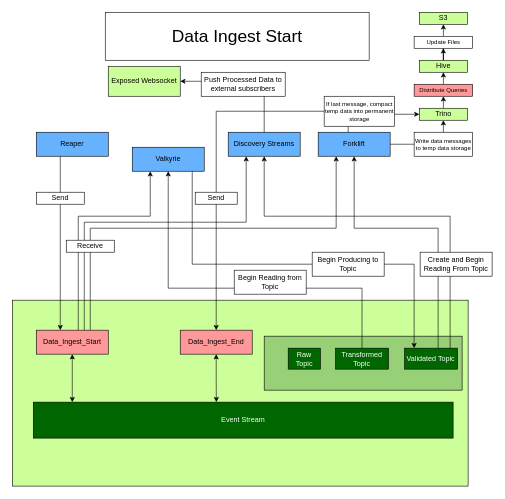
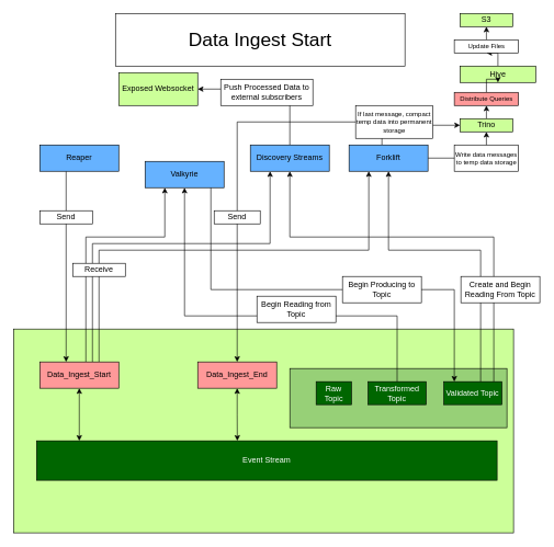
  <mxCell id="0" />
  <mxCell id="1" parent="0" />
  <mxCell id="2" value="" style="rounded=0;whiteSpace=wrap;html=1;fillColor=#CCFF99;" parent="1" vertex="1"><mxGeometry x="20" y="500" width="760" height="310" as="geometry" /></mxCell>
  <mxCell id="3" value="&lt;font color=&quot;#ffffff&quot;&gt;Event Stream&lt;/font&gt;" style="rounded=0;whiteSpace=wrap;html=1;fillColor=#006600;" parent="1" vertex="1"><mxGeometry x="55" y="670" width="700" height="60" as="geometry" /></mxCell>
  <mxCell id="4" value="" style="group" parent="1" vertex="1" connectable="0"><mxGeometry x="440" y="560" width="330" height="95" as="geometry" /></mxCell>
  <mxCell id="5" value="" style="rounded=0;whiteSpace=wrap;html=1;fillColor=#97D077;" parent="4" vertex="1"><mxGeometry width="330" height="90" as="geometry" /></mxCell>
  <mxCell id="6" value="&lt;font color=&quot;#ffffff&quot;&gt;Raw Topic&lt;/font&gt;" style="rounded=0;whiteSpace=wrap;html=1;fillColor=#006600;" parent="4" vertex="1"><mxGeometry x="39.999" y="20" width="53.721" height="35" as="geometry" /></mxCell>
  <mxCell id="7" value="&lt;font color=&quot;#ffffff&quot;&gt;Transformed Topic&lt;/font&gt;" style="rounded=0;whiteSpace=wrap;html=1;fillColor=#006600;" parent="4" vertex="1"><mxGeometry x="118.953" y="20" width="88.256" height="35" as="geometry" /></mxCell>
  <mxCell id="8" value="&lt;font color=&quot;#ffffff&quot;&gt;Validated Topic&lt;/font&gt;" style="rounded=0;whiteSpace=wrap;html=1;fillColor=#006600;" parent="4" vertex="1"><mxGeometry x="234.07" y="20" width="88.256" height="35" as="geometry" /></mxCell>
  <mxCell id="9" style="edgeStyle=orthogonalEdgeStyle;rounded=0;orthogonalLoop=1;jettySize=auto;html=1;startArrow=classic;startFill=1;" parent="1" target="3" edge="1"><mxGeometry relative="1" as="geometry"><Array as="points"><mxPoint x="100" y="670" /><mxPoint x="100" y="670" /></Array><mxPoint x="120" y="590" as="sourcePoint" /></mxGeometry></mxCell>
  <mxCell id="10" value="Data Ingest Start" style="rounded=0;whiteSpace=wrap;html=1;fontSize=29;" parent="1" vertex="1"><mxGeometry x="175" y="20" width="440" height="80" as="geometry" /></mxCell>
  <mxCell id="11" style="edgeStyle=orthogonalEdgeStyle;rounded=0;orthogonalLoop=1;jettySize=auto;html=1;entryX=0.25;entryY=1;entryDx=0;entryDy=0;" edge="1" parent="1" source="14" target="27"><mxGeometry relative="1" as="geometry"><Array as="points"><mxPoint x="130" y="360" /><mxPoint x="250" y="360" /></Array></mxGeometry></mxCell>
  <mxCell id="12" style="edgeStyle=orthogonalEdgeStyle;rounded=0;orthogonalLoop=1;jettySize=auto;html=1;entryX=0.25;entryY=1;entryDx=0;entryDy=0;" edge="1" parent="1" source="14" target="21"><mxGeometry relative="1" as="geometry"><Array as="points"><mxPoint x="150" y="380" /><mxPoint x="560" y="380" /></Array></mxGeometry></mxCell>
  <mxCell id="13" style="edgeStyle=orthogonalEdgeStyle;rounded=0;orthogonalLoop=1;jettySize=auto;html=1;entryX=0.25;entryY=1;entryDx=0;entryDy=0;" edge="1" parent="1" source="14" target="24"><mxGeometry relative="1" as="geometry"><Array as="points"><mxPoint x="140" y="370" /><mxPoint x="410" y="370" /></Array></mxGeometry></mxCell>
  <mxCell id="14" value="Data_Ingest_Start" style="rounded=0;whiteSpace=wrap;html=1;fillColor=#FF9999;" parent="1" vertex="1"><mxGeometry x="60" y="550" width="120" height="40" as="geometry" /></mxCell>
  <mxCell id="15" style="edgeStyle=orthogonalEdgeStyle;rounded=0;orthogonalLoop=1;jettySize=auto;html=1;" edge="1" parent="1" source="16"><mxGeometry relative="1" as="geometry"><mxPoint x="100" y="550" as="targetPoint" /><Array as="points"><mxPoint x="100" y="550" /></Array></mxGeometry></mxCell>
  <mxCell id="16" value="Reaper" style="rounded=0;whiteSpace=wrap;html=1;fillColor=#66B2FF;movable=1;resizable=1;rotatable=1;deletable=1;editable=1;locked=0;connectable=1;" parent="1" vertex="1"><mxGeometry x="60" y="220" width="120" height="40" as="geometry" /></mxCell>
  <mxCell id="17" value="Send" style="rounded=0;whiteSpace=wrap;html=1;" vertex="1" parent="1"><mxGeometry x="60" y="320" width="80" height="20" as="geometry" /></mxCell>
  <mxCell id="18" style="edgeStyle=orthogonalEdgeStyle;rounded=0;orthogonalLoop=1;jettySize=auto;html=1;startArrow=classic;startFill=1;endArrow=none;endFill=0;" edge="1" parent="1" source="21"><mxGeometry relative="1" as="geometry"><mxPoint x="730" y="580" as="targetPoint" /><Array as="points"><mxPoint x="590" y="380" /><mxPoint x="730" y="380" /></Array></mxGeometry></mxCell>
  <mxCell id="19" style="edgeStyle=orthogonalEdgeStyle;rounded=0;orthogonalLoop=1;jettySize=auto;html=1;entryX=0.5;entryY=1;entryDx=0;entryDy=0;" edge="1" parent="1" source="21" target="35"><mxGeometry relative="1" as="geometry" /></mxCell>
  <mxCell id="20" style="edgeStyle=orthogonalEdgeStyle;rounded=0;orthogonalLoop=1;jettySize=auto;html=1;entryX=0;entryY=0.5;entryDx=0;entryDy=0;" edge="1" parent="1" source="21" target="35"><mxGeometry relative="1" as="geometry"><Array as="points"><mxPoint x="580" y="190" /></Array></mxGeometry></mxCell>
  <mxCell id="21" value="Forklift" style="rounded=0;whiteSpace=wrap;html=1;fillColor=#66B2FF;movable=1;resizable=1;rotatable=1;deletable=1;editable=1;locked=0;connectable=1;" vertex="1" parent="1"><mxGeometry x="530" y="220" width="120" height="40" as="geometry" /></mxCell>
  <mxCell id="22" style="edgeStyle=orthogonalEdgeStyle;rounded=0;orthogonalLoop=1;jettySize=auto;html=1;startArrow=classic;startFill=1;endArrow=none;endFill=0;" edge="1" parent="1" source="24"><mxGeometry relative="1" as="geometry"><mxPoint x="750" y="580" as="targetPoint" /><Array as="points"><mxPoint x="440" y="360" /><mxPoint x="750" y="360" /></Array></mxGeometry></mxCell>
  <mxCell id="23" style="edgeStyle=orthogonalEdgeStyle;rounded=0;orthogonalLoop=1;jettySize=auto;html=1;entryX=1;entryY=0.5;entryDx=0;entryDy=0;" edge="1" parent="1" source="24" target="30"><mxGeometry relative="1" as="geometry"><Array as="points"><mxPoint x="440" y="135" /></Array></mxGeometry></mxCell>
  <mxCell id="24" value="Discovery Streams" style="rounded=0;whiteSpace=wrap;html=1;fillColor=#66B2FF;movable=1;resizable=1;rotatable=1;deletable=1;editable=1;locked=0;connectable=1;" vertex="1" parent="1"><mxGeometry x="380" y="220" width="120" height="40" as="geometry" /></mxCell>
  <mxCell id="25" style="edgeStyle=orthogonalEdgeStyle;rounded=0;orthogonalLoop=1;jettySize=auto;html=1;" edge="1" parent="1" source="27"><mxGeometry relative="1" as="geometry"><mxPoint x="690" y="580" as="targetPoint" /><Array as="points"><mxPoint x="320" y="440" /><mxPoint x="690" y="440" /><mxPoint x="690" y="580" /></Array></mxGeometry></mxCell>
  <mxCell id="26" style="edgeStyle=orthogonalEdgeStyle;rounded=0;orthogonalLoop=1;jettySize=auto;html=1;entryX=0.5;entryY=0;entryDx=0;entryDy=0;startArrow=classic;startFill=1;endArrow=none;endFill=0;" edge="1" parent="1" source="27" target="7"><mxGeometry relative="1" as="geometry"><Array as="points"><mxPoint x="280" y="480" /><mxPoint x="603" y="480" /></Array></mxGeometry></mxCell>
  <mxCell id="27" value="Valkyrie" style="rounded=0;whiteSpace=wrap;html=1;fillColor=#66B2FF;movable=1;resizable=1;rotatable=1;deletable=1;editable=1;locked=0;connectable=1;" vertex="1" parent="1"><mxGeometry x="220" y="245" width="120" height="40" as="geometry" /></mxCell>
  <mxCell id="28" value="Receive" style="rounded=0;whiteSpace=wrap;html=1;" vertex="1" parent="1"><mxGeometry x="110" y="400" width="80" height="20" as="geometry" /></mxCell>
  <mxCell id="29" value="Create and Begin Reading From Topic" style="rounded=0;whiteSpace=wrap;html=1;" vertex="1" parent="1"><mxGeometry x="700" y="420" width="120" height="40" as="geometry" /></mxCell>
  <mxCell id="30" value="Exposed Websocket" style="rounded=0;whiteSpace=wrap;html=1;fillColor=#CCFF99;" vertex="1" parent="1"><mxGeometry x="180" y="110" width="120" height="50" as="geometry" /></mxCell>
  <mxCell id="31" value="Push Processed Data to external subscribers" style="rounded=0;whiteSpace=wrap;html=1;" vertex="1" parent="1"><mxGeometry x="335" y="120" width="140" height="40" as="geometry" /></mxCell>
  <mxCell id="32" value="Begin Producing to Topic" style="rounded=0;whiteSpace=wrap;html=1;" vertex="1" parent="1"><mxGeometry x="520" y="420" width="120" height="40" as="geometry" /></mxCell>
  <mxCell id="33" value="Begin Reading from Topic" style="rounded=0;whiteSpace=wrap;html=1;" vertex="1" parent="1"><mxGeometry x="390" y="450" width="120" height="40" as="geometry" /></mxCell>
  <mxCell id="34" style="edgeStyle=orthogonalEdgeStyle;rounded=0;orthogonalLoop=1;jettySize=auto;html=1;" edge="1" parent="1" source="35" target="40"><mxGeometry relative="1" as="geometry" /></mxCell>
  <mxCell id="35" value="Trino" style="rounded=0;whiteSpace=wrap;html=1;fillColor=#CCFF99;" vertex="1" parent="1"><mxGeometry x="698.75" y="180" width="80" height="20" as="geometry" /></mxCell>
  <mxCell id="36" style="edgeStyle=orthogonalEdgeStyle;rounded=0;orthogonalLoop=1;jettySize=auto;html=1;entryX=0.5;entryY=1;entryDx=0;entryDy=0;" edge="1" parent="1" source="37" target="42"><mxGeometry relative="1" as="geometry" /></mxCell>
- <mxCell id="37" value="Hive" style="rounded=0;whiteSpace=wrap;html=1;fillColor=#CCFF99;" vertex="1" parent="1"><mxGeometry x="698.75" y="100" width="80" height="20" as="geometry" /></mxCell>
+ <mxCell id="37" value="Hive" style="rounded=0;whiteSpace=wrap;html=1;fillColor=#CCFF99;" vertex="1" parent="1"><mxGeometry x="698.75" y="100" width="115" height="25" as="geometry" /></mxCell>
  <mxCell id="38" value="S3" style="rounded=0;whiteSpace=wrap;html=1;fillColor=#CCFF99;" vertex="1" parent="1"><mxGeometry x="698.75" y="20" width="80" height="20" as="geometry" /></mxCell>
  <mxCell id="39" style="edgeStyle=orthogonalEdgeStyle;rounded=0;orthogonalLoop=1;jettySize=auto;html=1;entryX=0.5;entryY=1;entryDx=0;entryDy=0;" edge="1" parent="1" source="40" target="37"><mxGeometry relative="1" as="geometry" /></mxCell>
  <mxCell id="40" value="Distribute Queries" style="rounded=0;whiteSpace=wrap;html=1;fontSize=10;fillColor=#ff9999;" vertex="1" parent="1"><mxGeometry x="690" y="140" width="97.5" height="20" as="geometry" /></mxCell>
  <mxCell id="41" style="edgeStyle=orthogonalEdgeStyle;rounded=0;orthogonalLoop=1;jettySize=auto;html=1;entryX=0.5;entryY=1;entryDx=0;entryDy=0;" edge="1" parent="1" source="42" target="38"><mxGeometry relative="1" as="geometry" /></mxCell>
  <mxCell id="42" value="Update Files" style="rounded=0;whiteSpace=wrap;html=1;fontSize=10;" vertex="1" parent="1"><mxGeometry x="690" y="60" width="97.5" height="20" as="geometry" /></mxCell>
  <mxCell id="43" value="Write data messages to temp data storage" style="rounded=0;whiteSpace=wrap;html=1;fontSize=10;" vertex="1" parent="1"><mxGeometry x="690" y="220" width="97.5" height="40" as="geometry" /></mxCell>
  <mxCell id="44" style="edgeStyle=orthogonalEdgeStyle;rounded=0;orthogonalLoop=1;jettySize=auto;html=1;entryX=0.5;entryY=0;entryDx=0;entryDy=0;" edge="1" parent="1" source="45" target="47"><mxGeometry relative="1" as="geometry"><Array as="points"><mxPoint x="360" y="185" /></Array></mxGeometry></mxCell>
  <mxCell id="45" value="If last message, compact temp data into permanent storage" style="rounded=0;whiteSpace=wrap;html=1;fontSize=10;" vertex="1" parent="1"><mxGeometry x="540" y="160" width="117.5" height="50" as="geometry" /></mxCell>
  <mxCell id="46" style="edgeStyle=orthogonalEdgeStyle;rounded=0;orthogonalLoop=1;jettySize=auto;html=1;entryX=0.436;entryY=0;entryDx=0;entryDy=0;entryPerimeter=0;startArrow=classic;startFill=1;" edge="1" parent="1" source="47" target="3"><mxGeometry relative="1" as="geometry" /></mxCell>
  <mxCell id="47" value="Data_Ingest_End" style="rounded=0;whiteSpace=wrap;html=1;fillColor=#FF9999;" vertex="1" parent="1"><mxGeometry x="300" y="550" width="120" height="40" as="geometry" /></mxCell>
  <mxCell id="48" value="Send" style="rounded=0;whiteSpace=wrap;html=1;" vertex="1" parent="1"><mxGeometry x="325" y="320" width="70" height="20" as="geometry" /></mxCell>
